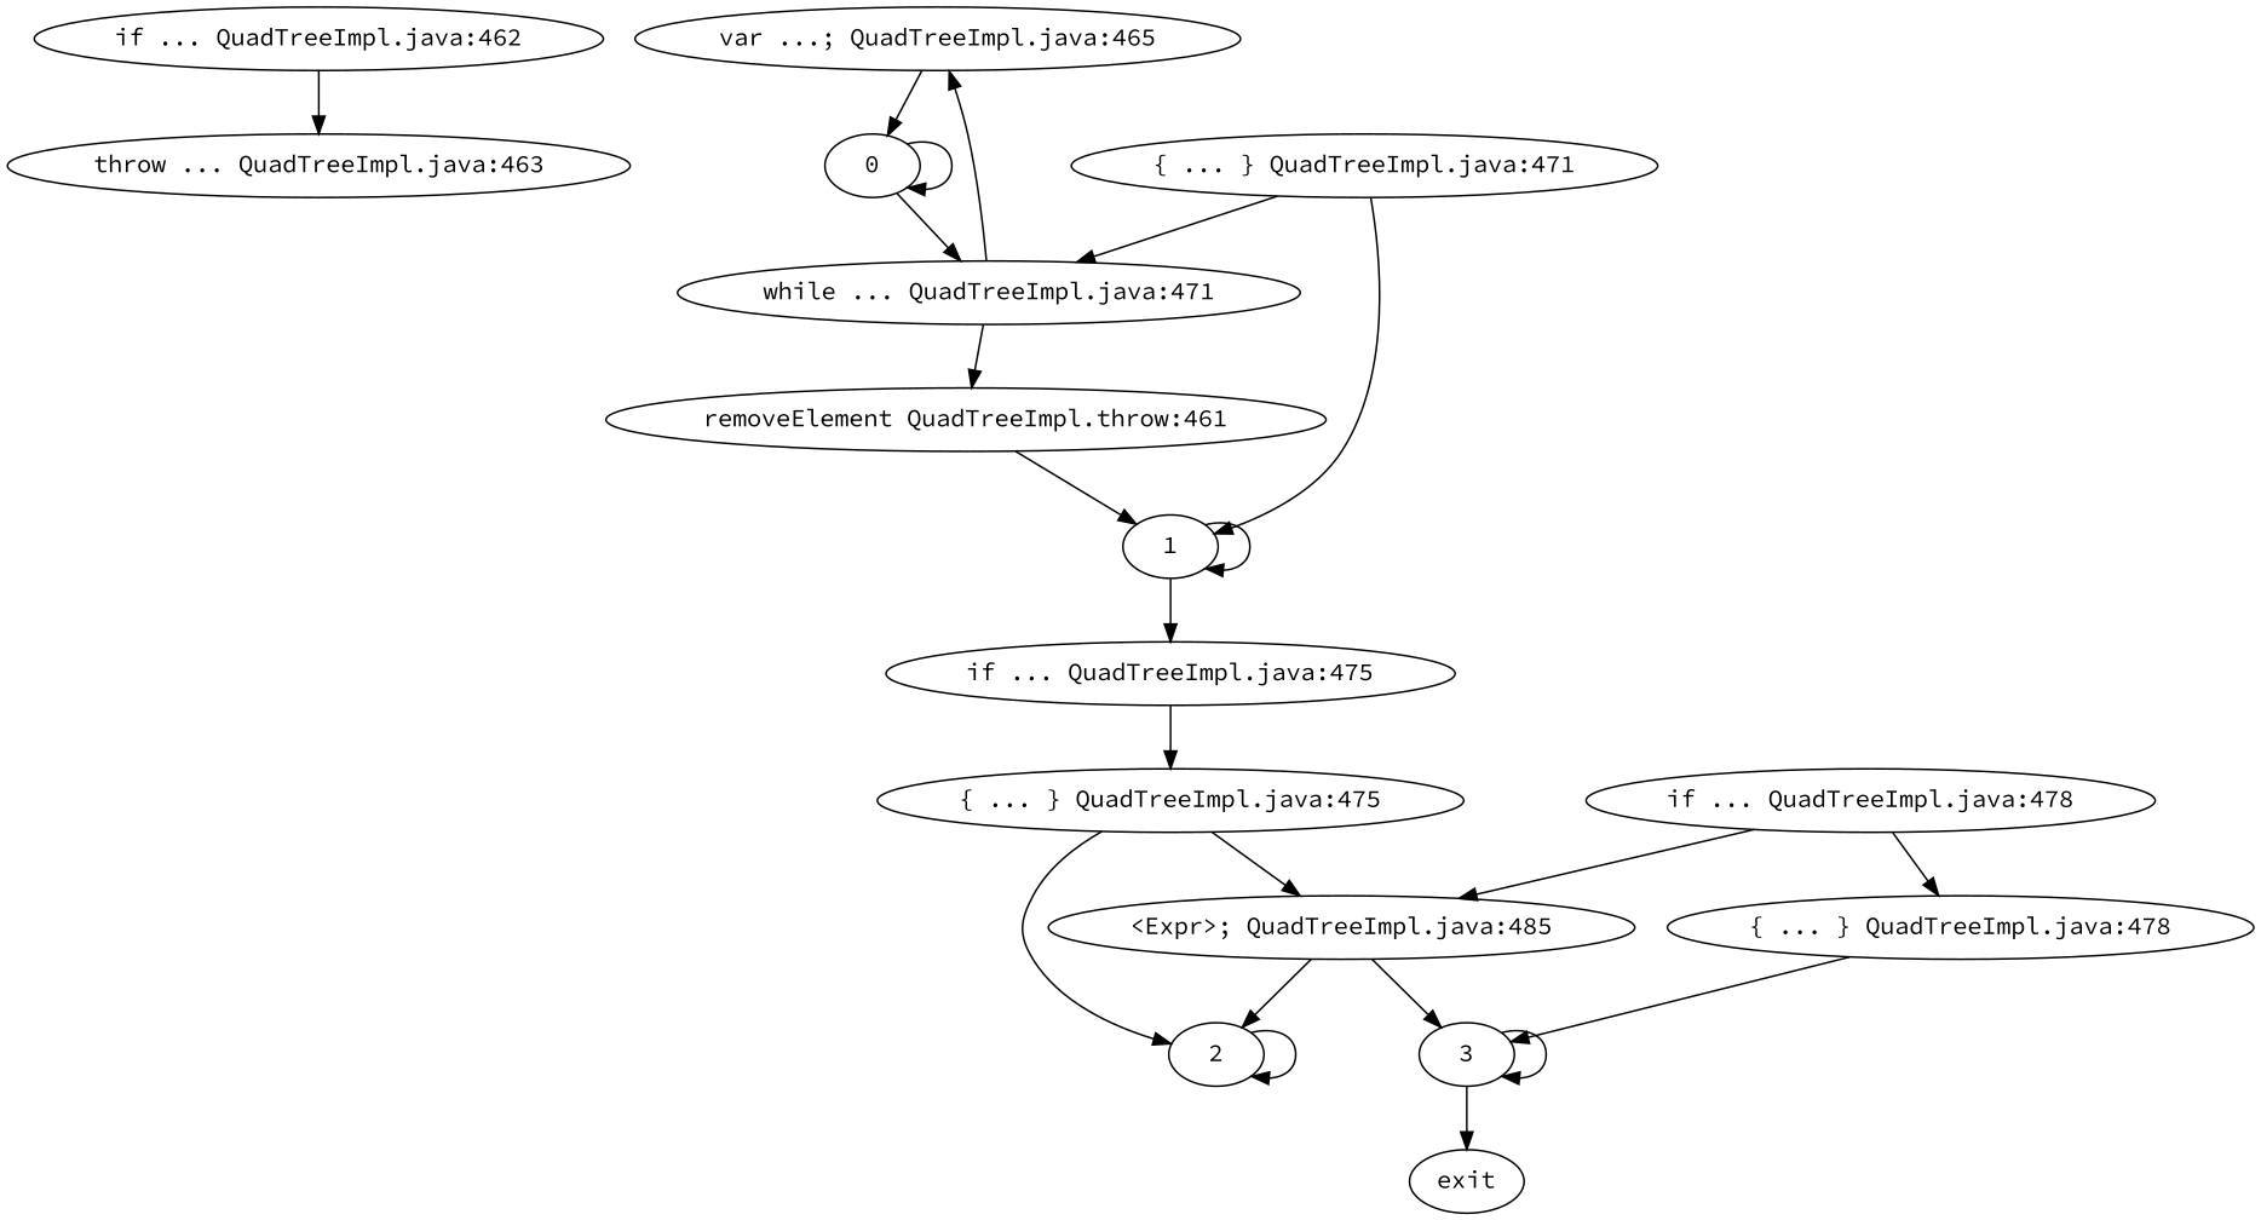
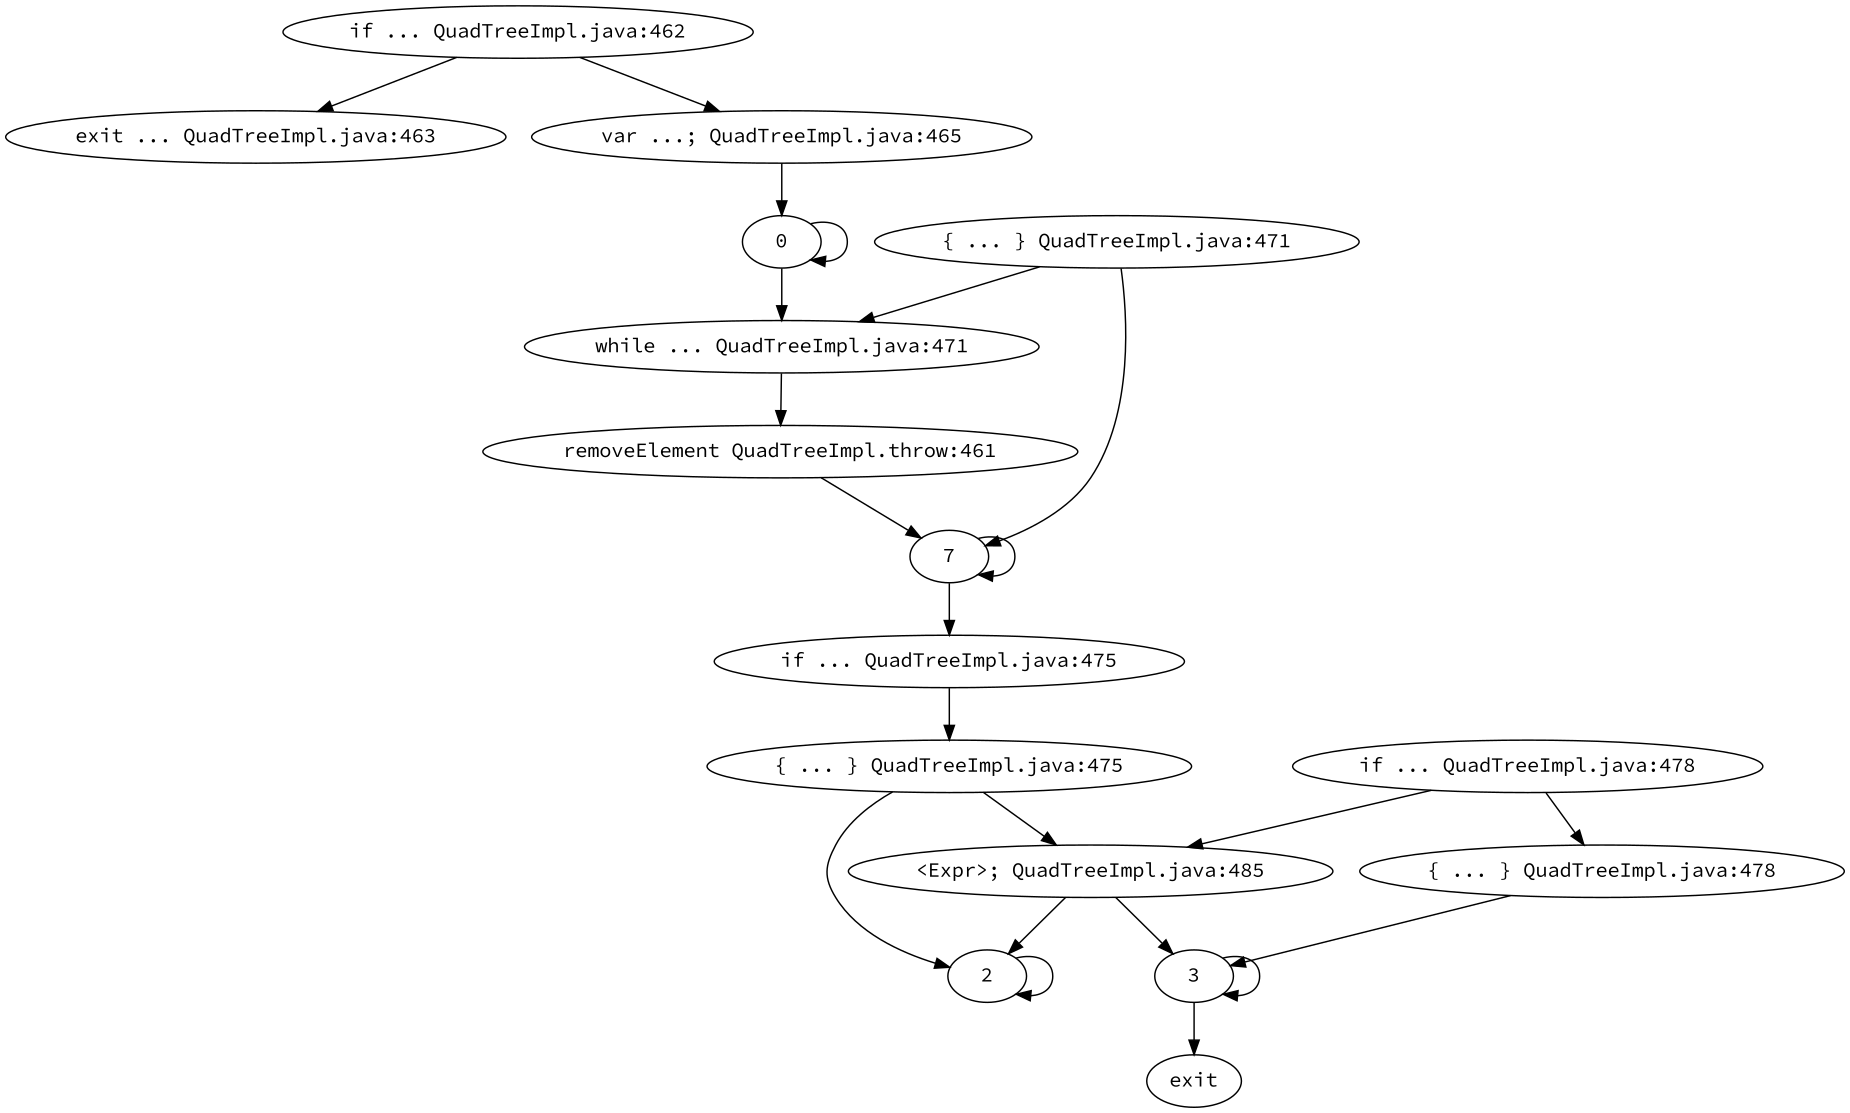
  strict digraph {
    fontname="Source Code Pro"
    node [fontname="Source Code Pro"]
    edge [fontname="Source Code Pro"]
    "if ... QuadTreeImpl.java:462"
-   "throw ... QuadTreeImpl.java:463"
+   "throw ... QuadTreeImpl.java:463" [label="exit ... QuadTreeImpl.java:463"]
    "var ...; QuadTreeImpl.java:465"
    0
    "while ... QuadTreeImpl.java:471"
    n6 [label="removeElement QuadTreeImpl.throw:461"]
    "{ ... } QuadTreeImpl.java:471"
-   1
+   1 [label=7]
    "if ... QuadTreeImpl.java:475"
    "{ ... } QuadTreeImpl.java:475"
    "<Expr>; QuadTreeImpl.java:485"
    2
    3
    "if ... QuadTreeImpl.java:478"
    "{ ... } QuadTreeImpl.java:478"
    exit
    "if ... QuadTreeImpl.java:462" -> "throw ... QuadTreeImpl.java:463"
-   "while ... QuadTreeImpl.java:471" -> "var ...; QuadTreeImpl.java:465"
+   "if ... QuadTreeImpl.java:462" -> "var ...; QuadTreeImpl.java:465"
    "var ...; QuadTreeImpl.java:465" -> 0
    0 -> 0
    0 -> "while ... QuadTreeImpl.java:471"
    "while ... QuadTreeImpl.java:471" -> n6
    n6 -> 1
    "{ ... } QuadTreeImpl.java:471" -> "while ... QuadTreeImpl.java:471"
    "{ ... } QuadTreeImpl.java:471" -> 1
    1 -> 1
    1 -> "if ... QuadTreeImpl.java:475"
    "if ... QuadTreeImpl.java:475" -> "{ ... } QuadTreeImpl.java:475"
    "{ ... } QuadTreeImpl.java:475" -> "<Expr>; QuadTreeImpl.java:485"
    "{ ... } QuadTreeImpl.java:475" -> 2
    "<Expr>; QuadTreeImpl.java:485" -> 2
    "<Expr>; QuadTreeImpl.java:485" -> 3
    2 -> 2
    3 -> 3
    3 -> exit
    "if ... QuadTreeImpl.java:478" -> "<Expr>; QuadTreeImpl.java:485"
    "if ... QuadTreeImpl.java:478" -> "{ ... } QuadTreeImpl.java:478"
    "{ ... } QuadTreeImpl.java:478" -> 3
  }
